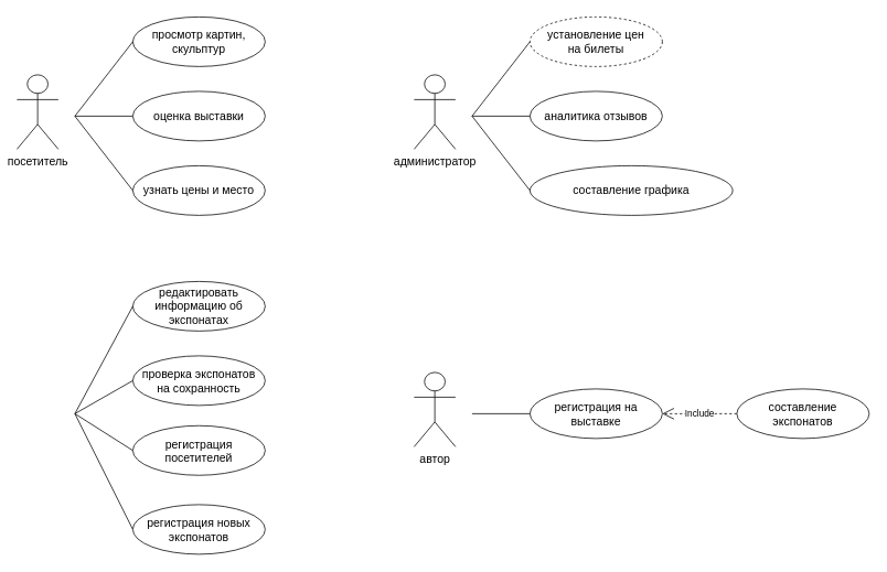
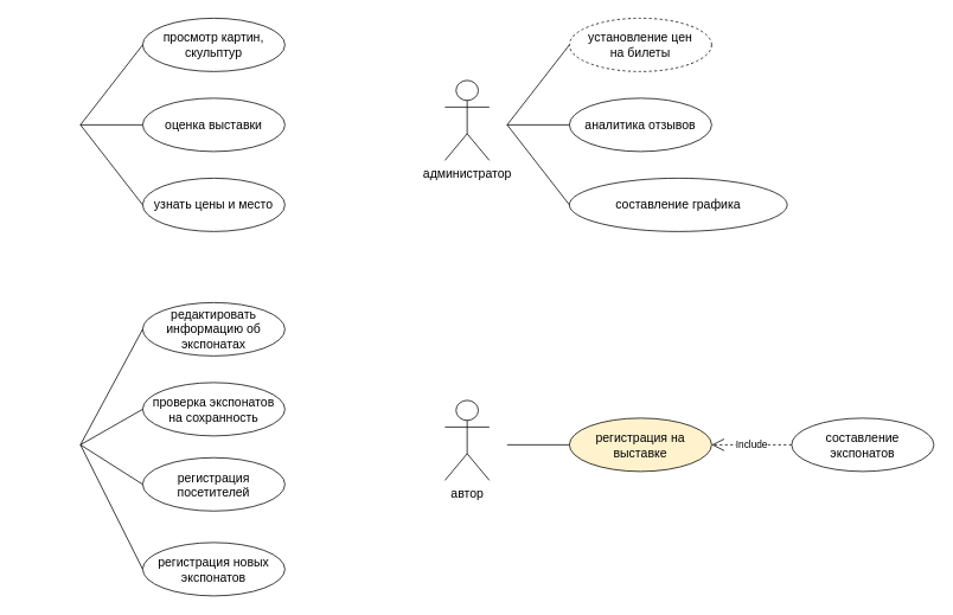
  <mxCell id="0" />
  <mxCell id="1" parent="0" />
- <mxCell id="2" value="&lt;font style=&quot;font-size: 14px&quot;&gt;посетитель&lt;/font&gt;" style="shape=umlActor;verticalLabelPosition=bottom;verticalAlign=top;html=1;outlineConnect=0;" vertex="1" parent="1"><mxGeometry x="20" y="90" width="50" height="90" as="geometry" /></mxCell>
  <mxCell id="3" value="&lt;font style=&quot;font-size: 14px&quot;&gt;редактировать информацию об экспонатах&lt;/font&gt;" style="ellipse;whiteSpace=wrap;html=1;" vertex="1" parent="1"><mxGeometry x="160" y="340" width="160" height="60" as="geometry" /></mxCell>
  <mxCell id="4" value="" style="endArrow=none;html=1;entryX=0;entryY=0.5;entryDx=0;entryDy=0;" edge="1" target="7" parent="1"><mxGeometry width="50" height="50" relative="1" as="geometry"><mxPoint x="90" y="500" as="sourcePoint" /><mxPoint x="150" y="500" as="targetPoint" /></mxGeometry></mxCell>
  <mxCell id="5" value="" style="endArrow=none;html=1;entryX=0;entryY=0.5;entryDx=0;entryDy=0;" edge="1" target="8" parent="1"><mxGeometry width="50" height="50" relative="1" as="geometry"><mxPoint x="90" y="500" as="sourcePoint" /><mxPoint x="150" y="600" as="targetPoint" /></mxGeometry></mxCell>
  <mxCell id="6" value="" style="endArrow=none;html=1;entryX=0;entryY=0.5;entryDx=0;entryDy=0;" edge="1" target="3" parent="1"><mxGeometry width="50" height="50" relative="1" as="geometry"><mxPoint x="90" y="500" as="sourcePoint" /><mxPoint x="220" y="500" as="targetPoint" /></mxGeometry></mxCell>
  <mxCell id="7" value="&lt;span style=&quot;font-size: 14px&quot;&gt;регистрация посетителей&lt;/span&gt;" style="ellipse;whiteSpace=wrap;html=1;" vertex="1" parent="1"><mxGeometry x="160" y="514.5" width="160" height="60" as="geometry" /></mxCell>
  <mxCell id="8" value="&lt;font style=&quot;font-size: 14px&quot;&gt;регистрация новых экспонатов&lt;/font&gt;" style="ellipse;whiteSpace=wrap;html=1;" vertex="1" parent="1"><mxGeometry x="160" y="610" width="160" height="60" as="geometry" /></mxCell>
  <mxCell id="9" value="&lt;span style=&quot;font-size: 14px&quot;&gt;проверка экспонатов &lt;br&gt;на сохранность&lt;/span&gt;" style="ellipse;whiteSpace=wrap;html=1;" vertex="1" parent="1"><mxGeometry x="160" y="430" width="160" height="60" as="geometry" /></mxCell>
  <mxCell id="10" value="" style="endArrow=none;html=1;entryX=0;entryY=0.5;entryDx=0;entryDy=0;" edge="1" parent="1" target="9"><mxGeometry width="50" height="50" relative="1" as="geometry"><mxPoint x="90" y="500" as="sourcePoint" /><mxPoint x="180" y="420" as="targetPoint" /></mxGeometry></mxCell>
  <mxCell id="11" value="&lt;font style=&quot;font-size: 14px&quot;&gt;администратор&lt;/font&gt;" style="shape=umlActor;verticalLabelPosition=bottom;verticalAlign=top;html=1;outlineConnect=0;" vertex="1" parent="1"><mxGeometry x="500" y="90" width="50" height="90" as="geometry" /></mxCell>
  <mxCell id="12" value="&lt;font style=&quot;font-size: 14px&quot;&gt;автор&lt;br&gt;&lt;/font&gt;" style="shape=umlActor;verticalLabelPosition=bottom;verticalAlign=top;html=1;outlineConnect=0;" vertex="1" parent="1"><mxGeometry x="500" y="450" width="50" height="90" as="geometry" /></mxCell>
- <mxCell id="13" value="&lt;font style=&quot;font-size: 14px&quot;&gt;регистрация на выставке&lt;/font&gt;" style="ellipse;whiteSpace=wrap;html=1;" vertex="1" parent="1"><mxGeometry x="640" y="470" width="160" height="60" as="geometry" /></mxCell>
+ <mxCell id="13" value="&lt;font style=&quot;font-size: 14px&quot;&gt;регистрация на выставке&lt;/font&gt;" style="ellipse;whiteSpace=wrap;html=1;fillColor=#fff2cc;" vertex="1" parent="1"><mxGeometry x="640" y="470" width="160" height="60" as="geometry" /></mxCell>
  <mxCell id="14" value="" style="endArrow=none;html=1;entryX=0;entryY=0.5;entryDx=0;entryDy=0;" edge="1" target="13" parent="1"><mxGeometry width="50" height="50" relative="1" as="geometry"><mxPoint x="570" y="500" as="sourcePoint" /><mxPoint x="700" y="500" as="targetPoint" /></mxGeometry></mxCell>
  <mxCell id="15" value="&lt;font style=&quot;font-size: 14px&quot;&gt;просмотр картин,&lt;br&gt;скульптур&lt;br&gt;&lt;/font&gt;" style="ellipse;whiteSpace=wrap;html=1;" vertex="1" parent="1"><mxGeometry x="160" y="20" width="160" height="60" as="geometry" /></mxCell>
  <mxCell id="16" value="" style="endArrow=none;html=1;entryX=0;entryY=0.5;entryDx=0;entryDy=0;" edge="1" target="18" parent="1"><mxGeometry width="50" height="50" relative="1" as="geometry"><mxPoint x="90" y="140" as="sourcePoint" /><mxPoint x="150" y="140" as="targetPoint" /></mxGeometry></mxCell>
  <mxCell id="17" value="" style="endArrow=none;html=1;entryX=0;entryY=0.5;entryDx=0;entryDy=0;" edge="1" target="15" parent="1"><mxGeometry width="50" height="50" relative="1" as="geometry"><mxPoint x="90" y="140" as="sourcePoint" /><mxPoint x="220" y="140" as="targetPoint" /></mxGeometry></mxCell>
  <mxCell id="18" value="&lt;span style=&quot;font-size: 14px&quot;&gt;узнать цены и место&lt;/span&gt;" style="ellipse;whiteSpace=wrap;html=1;" vertex="1" parent="1"><mxGeometry x="160" y="200" width="160" height="60" as="geometry" /></mxCell>
  <mxCell id="19" value="&lt;span style=&quot;font-size: 14px&quot;&gt;оценка выставки&lt;/span&gt;" style="ellipse;whiteSpace=wrap;html=1;" vertex="1" parent="1"><mxGeometry x="160" y="110" width="160" height="60" as="geometry" /></mxCell>
  <mxCell id="20" value="" style="endArrow=none;html=1;entryX=0;entryY=0.5;entryDx=0;entryDy=0;" edge="1" target="19" parent="1"><mxGeometry width="50" height="50" relative="1" as="geometry"><mxPoint x="90" y="140" as="sourcePoint" /><mxPoint x="180" y="60" as="targetPoint" /></mxGeometry></mxCell>
  <mxCell id="21" value="&lt;font style=&quot;font-size: 14px&quot;&gt;установление цен&lt;br&gt;на билеты&lt;br&gt;&lt;/font&gt;" style="ellipse;whiteSpace=wrap;html=1;dashed=1;" vertex="1" parent="1"><mxGeometry x="640" y="20" width="160" height="60" as="geometry" /></mxCell>
  <mxCell id="22" value="" style="endArrow=none;html=1;entryX=0;entryY=0.5;entryDx=0;entryDy=0;" edge="1" target="24" parent="1"><mxGeometry width="50" height="50" relative="1" as="geometry"><mxPoint x="570" y="140" as="sourcePoint" /><mxPoint x="630" y="140" as="targetPoint" /></mxGeometry></mxCell>
  <mxCell id="23" value="" style="endArrow=none;html=1;entryX=0;entryY=0.5;entryDx=0;entryDy=0;" edge="1" target="21" parent="1"><mxGeometry width="50" height="50" relative="1" as="geometry"><mxPoint x="570" y="140" as="sourcePoint" /><mxPoint x="700" y="140" as="targetPoint" /></mxGeometry></mxCell>
  <mxCell id="24" value="&lt;span style=&quot;font-size: 14px&quot;&gt;составление графика&lt;/span&gt;" style="ellipse;whiteSpace=wrap;html=1;" vertex="1" parent="1"><mxGeometry x="640" y="200" width="245" height="60" as="geometry" /></mxCell>
  <mxCell id="25" value="&lt;span style=&quot;font-size: 14px&quot;&gt;аналитика отзывов&lt;/span&gt;" style="ellipse;whiteSpace=wrap;html=1;" vertex="1" parent="1"><mxGeometry x="640" y="110" width="160" height="60" as="geometry" /></mxCell>
  <mxCell id="26" value="" style="endArrow=none;html=1;entryX=0;entryY=0.5;entryDx=0;entryDy=0;" edge="1" target="25" parent="1"><mxGeometry width="50" height="50" relative="1" as="geometry"><mxPoint x="570" y="140" as="sourcePoint" /><mxPoint x="660" y="60" as="targetPoint" /></mxGeometry></mxCell>
  <mxCell id="27" value="Include" style="endArrow=open;endSize=12;dashed=1;html=1;targetPerimeterSpacing=0;entryX=1;entryY=0.5;entryDx=0;entryDy=0;" edge="1" parent="1" target="13"><mxGeometry width="160" relative="1" as="geometry"><mxPoint x="890" y="500" as="sourcePoint" /><mxPoint x="730" y="400" as="targetPoint" /><Array as="points" /></mxGeometry></mxCell>
  <mxCell id="28" value="&lt;span style=&quot;font-size: 14px&quot;&gt;составление экспонатов&lt;/span&gt;" style="ellipse;whiteSpace=wrap;html=1;" vertex="1" parent="1"><mxGeometry x="890" y="470" width="160" height="60" as="geometry" /></mxCell>
